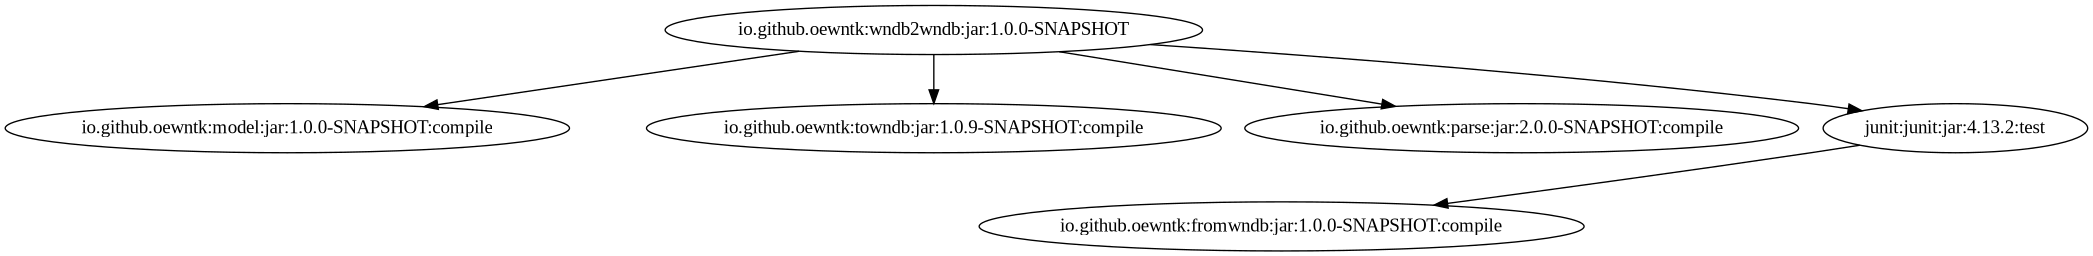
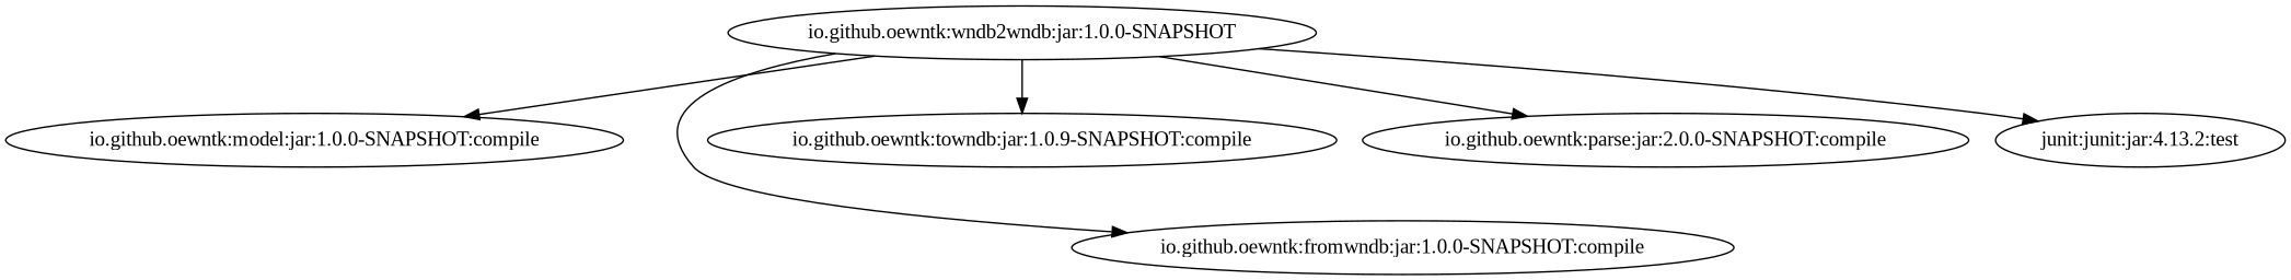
  digraph {
    fontname="Liberation Serif"
    node [fontname="Liberation Serif"]
    edge [fontname="Liberation Serif"]
    "io.github.oewntk:wndb2wndb:jar:1.0.0-SNAPSHOT"
    "io.github.oewntk:model:jar:1.0.0-SNAPSHOT:compile"
    "io.github.oewntk:fromwndb:jar:1.0.0-SNAPSHOT:compile"
    n4 [label="io.github.oewntk:towndb:jar:1.0.9-SNAPSHOT:compile"]
    "io.github.oewntk:parse:jar:2.0.0-SNAPSHOT:compile"
    "junit:junit:jar:4.13.2:test"
    "io.github.oewntk:wndb2wndb:jar:1.0.0-SNAPSHOT" -> "io.github.oewntk:model:jar:1.0.0-SNAPSHOT:compile"
-   "junit:junit:jar:4.13.2:test" -> "io.github.oewntk:fromwndb:jar:1.0.0-SNAPSHOT:compile"
+   "io.github.oewntk:wndb2wndb:jar:1.0.0-SNAPSHOT" -> "io.github.oewntk:fromwndb:jar:1.0.0-SNAPSHOT:compile"
    "io.github.oewntk:wndb2wndb:jar:1.0.0-SNAPSHOT" -> n4
    "io.github.oewntk:wndb2wndb:jar:1.0.0-SNAPSHOT" -> "io.github.oewntk:parse:jar:2.0.0-SNAPSHOT:compile"
    "io.github.oewntk:wndb2wndb:jar:1.0.0-SNAPSHOT" -> "junit:junit:jar:4.13.2:test"
  }
